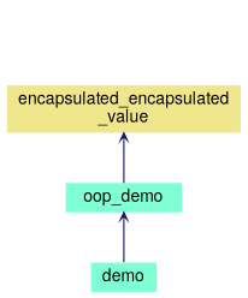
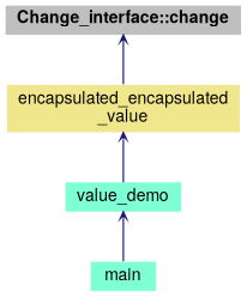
  digraph {
    rankdir=TB
    node [color=black fillcolor=aquamarine fontname="Helvetica,Arial,sans-serif" fontsize=12 shape=plaintext style=filled]
    edge [arrowhead=open arrowsize=0.5 arrowtail=open color=midnightblue dir=back fontname="Helvetica,Arial,sans-serif" fontsize=15 labelfontsize=15 style=solid]
+   n1 [fillcolor=grey75 fontcolor=black height=0.2 label=<<b>Change_interface::change</b>> width=0.4]
    n2 [fillcolor=khaki height=0.2 label="encapsulated_encapsulated\l_value" width=0.4]
-   n3 [height=0.2 label=oop_demo width=0.4]
-   n4 [height=0.2 label=demo width=0.4]
+   n3 [height=0.2 label=value_demo width=0.4]
+   n4 [height=0.2 label=main width=0.4]
+   n1 -> n2
    n2 -> n3
    n3 -> n4
  }
